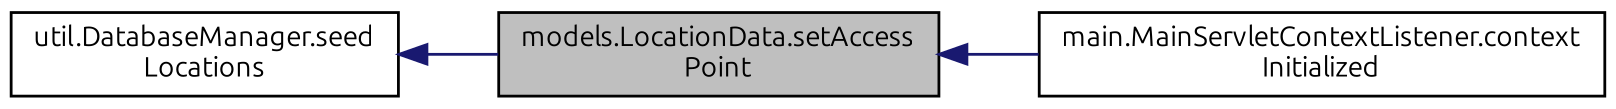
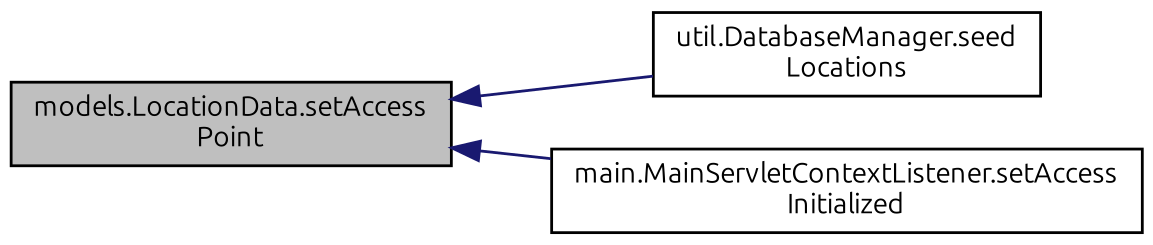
  digraph {
    fontname=Ubuntu
    rankdir=LR
    node [color=black fillcolor=white fontname=Ubuntu fontsize=10 shape=record style=filled]
    edge [color=midnightblue dir=back fontname=Ubuntu fontsize=10 labelfontname=Helvetica labelfontsize=10 style=solid]
    n1 [fillcolor=grey75 fontcolor=black height=0.2 label="models.LocationData.setAccess\lPoint" width=0.4]
    n2 [height=0.2 label="util.DatabaseManager.seed\lLocations" width=0.4]
-   n3 [height=0.2 label="main.MainServletContextListener.context\lInitialized" width=0.4]
-   n2 -> n1
+   n3 [height=0.2 label="main.MainServletContextListener.setAccess\lInitialized" width=0.4]
+   n1 -> n2
    n1 -> n3
  }
